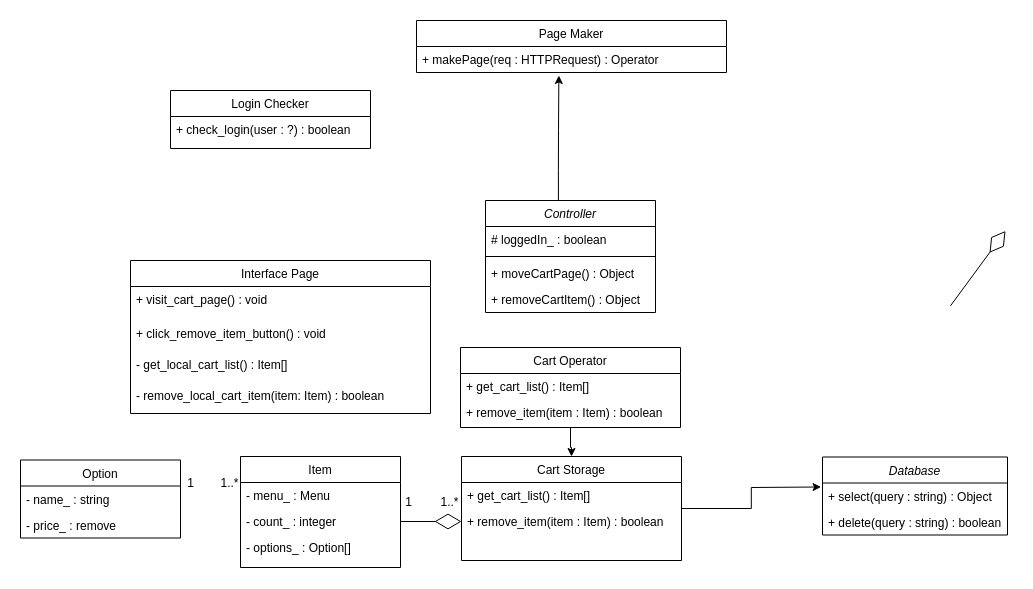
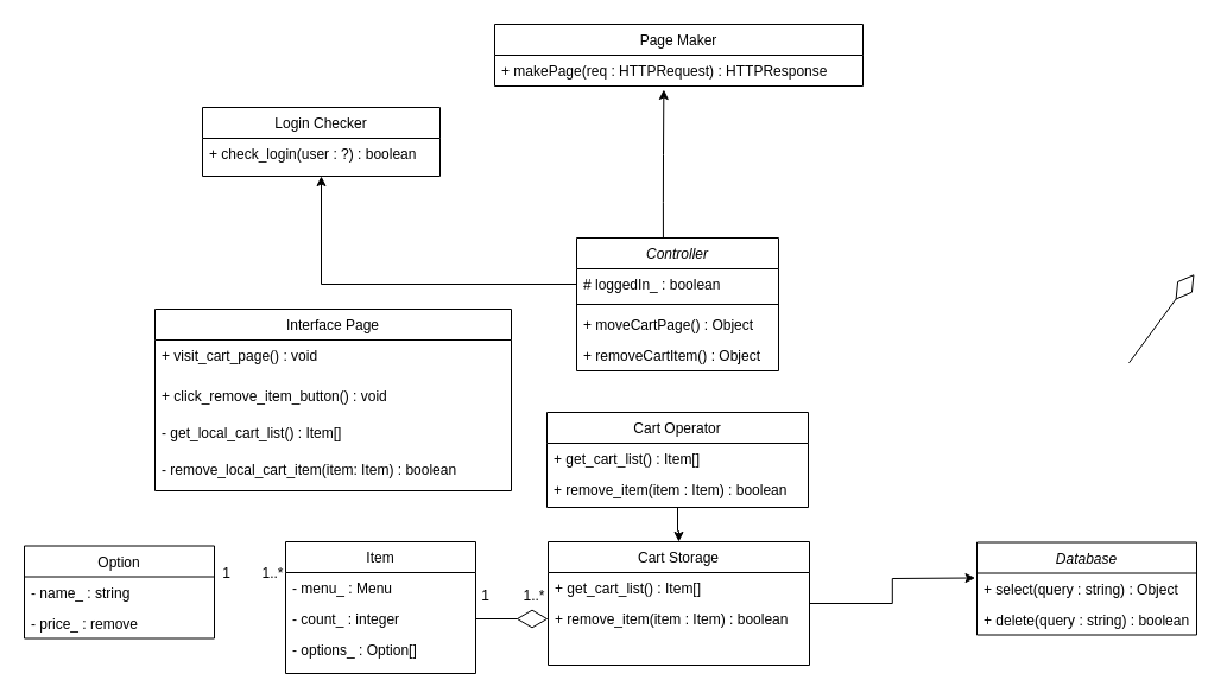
  <mxCell id="0" />
  <mxCell id="1" parent="0" />
  <mxCell id="2" value="Controller" style="swimlane;fontStyle=2;align=center;verticalAlign=top;childLayout=stackLayout;horizontal=1;startSize=26;horizontalStack=0;resizeParent=1;resizeLast=0;collapsible=1;marginBottom=0;rounded=0;shadow=0;strokeWidth=1;" vertex="1" parent="1"><mxGeometry x="485" y="200" width="170" height="112" as="geometry"><mxRectangle x="220" y="120" width="160" height="26" as="alternateBounds" /></mxGeometry></mxCell>
  <mxCell id="3" value="# loggedIn_ : boolean" style="text;align=left;verticalAlign=top;spacingLeft=4;spacingRight=4;overflow=hidden;rotatable=0;points=[[0,0.5],[1,0.5]];portConstraint=eastwest;" vertex="1" parent="2"><mxGeometry y="26" width="170" height="26" as="geometry" /></mxCell>
  <mxCell id="4" value="" style="line;html=1;strokeWidth=1;align=left;verticalAlign=middle;spacingTop=-1;spacingLeft=3;spacingRight=3;rotatable=0;labelPosition=right;points=[];portConstraint=eastwest;" vertex="1" parent="2"><mxGeometry y="52" width="170" height="8" as="geometry" /></mxCell>
  <mxCell id="5" value="+ moveCartPage() : Object" style="text;align=left;verticalAlign=top;spacingLeft=4;spacingRight=4;overflow=hidden;rotatable=0;points=[[0,0.5],[1,0.5]];portConstraint=eastwest;" vertex="1" parent="2"><mxGeometry y="60" width="170" height="26" as="geometry" /></mxCell>
  <mxCell id="6" value="+ removeCartItem() : Object" style="text;align=left;verticalAlign=top;spacingLeft=4;spacingRight=4;overflow=hidden;rotatable=0;points=[[0,0.5],[1,0.5]];portConstraint=eastwest;" vertex="1" parent="2"><mxGeometry y="86" width="170" height="26" as="geometry" /></mxCell>
  <mxCell id="7" value="Page Maker" style="swimlane;fontStyle=0;align=center;verticalAlign=top;childLayout=stackLayout;horizontal=1;startSize=26;horizontalStack=0;resizeParent=1;resizeLast=0;collapsible=1;marginBottom=0;rounded=0;shadow=0;strokeWidth=1;" vertex="1" parent="1"><mxGeometry x="416" y="20" width="310" height="52" as="geometry"><mxRectangle x="550" y="140" width="160" height="26" as="alternateBounds" /></mxGeometry></mxCell>
- <mxCell id="8" value="+ makePage(req : HTTPRequest) : Operator" style="text;align=left;verticalAlign=top;spacingLeft=4;spacingRight=4;overflow=hidden;rotatable=0;points=[[0,0.5],[1,0.5]];portConstraint=eastwest;" vertex="1" parent="7"><mxGeometry y="26" width="310" height="26" as="geometry" /></mxCell>
+ <mxCell id="8" value="+ makePage(req : HTTPRequest) : HTTPResponse" style="text;align=left;verticalAlign=top;spacingLeft=4;spacingRight=4;overflow=hidden;rotatable=0;points=[[0,0.5],[1,0.5]];portConstraint=eastwest;" vertex="1" parent="7"><mxGeometry y="26" width="310" height="26" as="geometry" /></mxCell>
  <mxCell id="9" value="Login Checker" style="swimlane;fontStyle=0;align=center;verticalAlign=top;childLayout=stackLayout;horizontal=1;startSize=26;horizontalStack=0;resizeParent=1;resizeLast=0;collapsible=1;marginBottom=0;rounded=0;shadow=0;strokeWidth=1;" vertex="1" parent="1"><mxGeometry x="170" y="90" width="200" height="58" as="geometry"><mxRectangle x="550" y="140" width="160" height="26" as="alternateBounds" /></mxGeometry></mxCell>
  <mxCell id="10" value="+ check_login(user : ?) : boolean" style="text;align=left;verticalAlign=top;spacingLeft=4;spacingRight=4;overflow=hidden;rotatable=0;points=[[0,0.5],[1,0.5]];portConstraint=eastwest;" vertex="1" parent="9"><mxGeometry y="26" width="200" height="26" as="geometry" /></mxCell>
  <mxCell id="11" style="edgeStyle=orthogonalEdgeStyle;rounded=0;orthogonalLoop=1;jettySize=auto;html=1;exitX=0.5;exitY=1;exitDx=0;exitDy=0;entryX=0.5;entryY=0;entryDx=0;entryDy=0;" edge="1" parent="1"><mxGeometry relative="1" as="geometry"><mxPoint x="880" y="148" as="sourcePoint" /></mxGeometry></mxCell>
  <mxCell id="12" style="edgeStyle=orthogonalEdgeStyle;rounded=0;orthogonalLoop=1;jettySize=auto;html=1;entryX=0.5;entryY=0;entryDx=0;entryDy=0;" edge="1" parent="1" source="13" target="27"><mxGeometry relative="1" as="geometry" /></mxCell>
  <mxCell id="13" value="Cart Operator" style="swimlane;fontStyle=0;align=center;verticalAlign=top;childLayout=stackLayout;horizontal=1;startSize=26;horizontalStack=0;resizeParent=1;resizeLast=0;collapsible=1;marginBottom=0;rounded=0;shadow=0;strokeWidth=1;" vertex="1" parent="1"><mxGeometry x="460" y="347" width="220" height="80" as="geometry"><mxRectangle x="530" y="437" width="160" height="26" as="alternateBounds" /></mxGeometry></mxCell>
  <mxCell id="14" value="+ get_cart_list() : Item[]" style="text;align=left;verticalAlign=top;spacingLeft=4;spacingRight=4;overflow=hidden;rotatable=0;points=[[0,0.5],[1,0.5]];portConstraint=eastwest;" vertex="1" parent="13"><mxGeometry y="26" width="220" height="26" as="geometry" /></mxCell>
  <mxCell id="15" value="+ remove_item(item : Item) : boolean" style="text;align=left;verticalAlign=top;spacingLeft=4;spacingRight=4;overflow=hidden;rotatable=0;points=[[0,0.5],[1,0.5]];portConstraint=eastwest;" vertex="1" parent="13"><mxGeometry y="52" width="220" height="26" as="geometry" /></mxCell>
  <mxCell id="16" value="Interface Page" style="swimlane;fontStyle=0;align=center;verticalAlign=top;childLayout=stackLayout;horizontal=1;startSize=26;horizontalStack=0;resizeParent=1;resizeLast=0;collapsible=1;marginBottom=0;rounded=0;shadow=0;strokeWidth=1;" vertex="1" parent="1"><mxGeometry x="130" y="260" width="300" height="153" as="geometry"><mxRectangle x="510" y="10" width="160" height="26" as="alternateBounds" /></mxGeometry></mxCell>
  <mxCell id="17" value="+ visit_cart_page() : void&#10;" style="text;align=left;verticalAlign=top;spacingLeft=4;spacingRight=4;overflow=hidden;rotatable=0;points=[[0,0.5],[1,0.5]];portConstraint=eastwest;" vertex="1" parent="16"><mxGeometry y="26" width="300" height="34" as="geometry" /></mxCell>
  <mxCell id="18" value="+ click_remove_item_button() : void" style="text;align=left;verticalAlign=top;spacingLeft=4;spacingRight=4;overflow=hidden;rotatable=0;points=[[0,0.5],[1,0.5]];portConstraint=eastwest;" vertex="1" parent="16"><mxGeometry y="60" width="300" height="31" as="geometry" /></mxCell>
  <mxCell id="19" value="- get_local_cart_list() : Item[]" style="text;align=left;verticalAlign=top;spacingLeft=4;spacingRight=4;overflow=hidden;rotatable=0;points=[[0,0.5],[1,0.5]];portConstraint=eastwest;" vertex="1" parent="16"><mxGeometry y="91" width="300" height="31" as="geometry" /></mxCell>
  <mxCell id="20" value="- remove_local_cart_item(item: Item) : boolean" style="text;align=left;verticalAlign=top;spacingLeft=4;spacingRight=4;overflow=hidden;rotatable=0;points=[[0,0.5],[1,0.5]];portConstraint=eastwest;" vertex="1" parent="16"><mxGeometry y="122" width="300" height="31" as="geometry" /></mxCell>
  <mxCell id="21" style="edgeStyle=orthogonalEdgeStyle;rounded=0;orthogonalLoop=1;jettySize=auto;html=1;entryX=0.456;entryY=1.115;entryDx=0;entryDy=0;entryPerimeter=0;exitX=0.429;exitY=0;exitDx=0;exitDy=0;exitPerimeter=0;" edge="1" parent="1" source="2"><mxGeometry relative="1" as="geometry"><Array as="points"><mxPoint x="558" y="170" /><mxPoint x="558" y="170" /><mxPoint x="558" y="130" /><mxPoint x="558" y="130" /></Array><mxPoint x="561" y="170" as="sourcePoint" /><mxPoint x="558.36" y="74.99" as="targetPoint" /></mxGeometry></mxCell>
  <mxCell id="22" value="Database" style="swimlane;fontStyle=2;align=center;verticalAlign=top;childLayout=stackLayout;horizontal=1;startSize=26;horizontalStack=0;resizeParent=1;resizeLast=0;collapsible=1;marginBottom=0;rounded=0;shadow=0;strokeWidth=1;" vertex="1" parent="1"><mxGeometry x="822" y="456.5" width="185" height="78" as="geometry"><mxRectangle x="220" y="120" width="160" height="26" as="alternateBounds" /></mxGeometry></mxCell>
  <mxCell id="23" value="+ select(query : string) : Object" style="text;align=left;verticalAlign=top;spacingLeft=4;spacingRight=4;overflow=hidden;rotatable=0;points=[[0,0.5],[1,0.5]];portConstraint=eastwest;" vertex="1" parent="22"><mxGeometry y="26" width="185" height="26" as="geometry" /></mxCell>
  <mxCell id="24" value="+ delete(query : string) : boolean" style="text;align=left;verticalAlign=top;spacingLeft=4;spacingRight=4;overflow=hidden;rotatable=0;points=[[0,0.5],[1,0.5]];portConstraint=eastwest;" vertex="1" parent="22"><mxGeometry y="52" width="185" height="26" as="geometry" /></mxCell>
+ <mxCell id="25" style="edgeStyle=orthogonalEdgeStyle;rounded=0;orthogonalLoop=1;jettySize=auto;html=1;entryX=0.5;entryY=1;entryDx=0;entryDy=0;" edge="1" parent="1" source="3" target="9"><mxGeometry relative="1" as="geometry" /></mxCell>
  <mxCell id="26" style="edgeStyle=orthogonalEdgeStyle;rounded=0;orthogonalLoop=1;jettySize=auto;html=1;entryX=-0.024;entryY=0.923;entryDx=0;entryDy=0;entryPerimeter=0;" edge="1" parent="1" source="27"><mxGeometry relative="1" as="geometry"><mxPoint x="820.56" y="486.498" as="targetPoint" /></mxGeometry></mxCell>
  <mxCell id="27" value="Cart Storage" style="swimlane;fontStyle=0;align=center;verticalAlign=top;childLayout=stackLayout;horizontal=1;startSize=26;horizontalStack=0;resizeParent=1;resizeLast=0;collapsible=1;marginBottom=0;rounded=0;shadow=0;strokeWidth=1;" vertex="1" parent="1"><mxGeometry x="461" y="456" width="220" height="104" as="geometry"><mxRectangle x="510" y="10" width="160" height="26" as="alternateBounds" /></mxGeometry></mxCell>
  <mxCell id="28" value="+ get_cart_list() : Item[]" style="text;align=left;verticalAlign=top;spacingLeft=4;spacingRight=4;overflow=hidden;rotatable=0;points=[[0,0.5],[1,0.5]];portConstraint=eastwest;" vertex="1" parent="27"><mxGeometry y="26" width="220" height="26" as="geometry" /></mxCell>
  <mxCell id="29" value="+ remove_item(item : Item) : boolean" style="text;align=left;verticalAlign=top;spacingLeft=4;spacingRight=4;overflow=hidden;rotatable=0;points=[[0,0.5],[1,0.5]];portConstraint=eastwest;" vertex="1" parent="27"><mxGeometry y="52" width="220" height="26" as="geometry" /></mxCell>
  <mxCell id="30" value="Item" style="swimlane;fontStyle=0;align=center;verticalAlign=top;childLayout=stackLayout;horizontal=1;startSize=26;horizontalStack=0;resizeParent=1;resizeLast=0;collapsible=1;marginBottom=0;rounded=0;shadow=0;strokeWidth=1;" vertex="1" parent="1"><mxGeometry x="240" y="456" width="160" height="111" as="geometry"><mxRectangle x="510" y="10" width="160" height="26" as="alternateBounds" /></mxGeometry></mxCell>
  <mxCell id="31" value="- menu_ : Menu" style="text;align=left;verticalAlign=top;spacingLeft=4;spacingRight=4;overflow=hidden;rotatable=0;points=[[0,0.5],[1,0.5]];portConstraint=eastwest;" vertex="1" parent="30"><mxGeometry y="26" width="160" height="26" as="geometry" /></mxCell>
  <mxCell id="32" value="- count_ : integer" style="text;align=left;verticalAlign=top;spacingLeft=4;spacingRight=4;overflow=hidden;rotatable=0;points=[[0,0.5],[1,0.5]];portConstraint=eastwest;" vertex="1" parent="30"><mxGeometry y="52" width="160" height="26" as="geometry" /></mxCell>
  <mxCell id="33" value="- options_ : Option[]" style="text;align=left;verticalAlign=top;spacingLeft=4;spacingRight=4;overflow=hidden;rotatable=0;points=[[0,0.5],[1,0.5]];portConstraint=eastwest;" vertex="1" parent="30"><mxGeometry y="78" width="160" height="26" as="geometry" /></mxCell>
  <mxCell id="34" value="Option" style="swimlane;fontStyle=0;align=center;verticalAlign=top;childLayout=stackLayout;horizontal=1;startSize=26;horizontalStack=0;resizeParent=1;resizeLast=0;collapsible=1;marginBottom=0;rounded=0;shadow=0;strokeWidth=1;" vertex="1" parent="1"><mxGeometry x="20" y="459.5" width="160" height="78" as="geometry"><mxRectangle x="510" y="10" width="160" height="26" as="alternateBounds" /></mxGeometry></mxCell>
  <mxCell id="35" value="- name_ : string" style="text;align=left;verticalAlign=top;spacingLeft=4;spacingRight=4;overflow=hidden;rotatable=0;points=[[0,0.5],[1,0.5]];portConstraint=eastwest;" vertex="1" parent="34"><mxGeometry y="26" width="160" height="26" as="geometry" /></mxCell>
  <mxCell id="36" value="- price_ : remove" style="text;align=left;verticalAlign=top;spacingLeft=4;spacingRight=4;overflow=hidden;rotatable=0;points=[[0,0.5],[1,0.5]];portConstraint=eastwest;" vertex="1" parent="34"><mxGeometry y="52" width="160" height="26" as="geometry" /></mxCell>
  <mxCell id="37" value="" style="endArrow=diamondThin;endFill=0;endSize=24;html=1;exitX=1;exitY=0.5;exitDx=0;exitDy=0;entryX=0;entryY=0.5;entryDx=0;entryDy=0;" edge="1" parent="1" source="32" target="29"><mxGeometry width="160" relative="1" as="geometry"><mxPoint x="270.32" y="388.998" as="sourcePoint" /><mxPoint x="370" y="388.82" as="targetPoint" /></mxGeometry></mxCell>
  <mxCell id="38" value="" style="endArrow=diamondThin;endFill=0;endSize=24;html=1;exitX=0;exitY=0.5;exitDx=0;exitDy=0;entryX=1;entryY=0.5;entryDx=0;entryDy=0;" edge="1" parent="1"><mxGeometry width="160" relative="1" as="geometry"><mxPoint x="950" y="305.338" as="sourcePoint" /><mxPoint x="1005" y="230.5" as="targetPoint" /></mxGeometry></mxCell>
  <mxCell id="39" value="1..*" style="text;html=1;align=center;verticalAlign=middle;resizable=0;points=[];autosize=1;strokeColor=none;" vertex="1" parent="1"><mxGeometry x="434" y="492" width="30" height="20" as="geometry" /></mxCell>
  <mxCell id="40" value="1" style="text;html=1;align=center;verticalAlign=middle;resizable=0;points=[];autosize=1;strokeColor=none;" vertex="1" parent="1"><mxGeometry x="398" y="492" width="20" height="20" as="geometry" /></mxCell>
  <mxCell id="41" value="1..*" style="text;html=1;align=center;verticalAlign=middle;resizable=0;points=[];autosize=1;strokeColor=none;" vertex="1" parent="1"><mxGeometry x="214" y="473" width="30" height="20" as="geometry" /></mxCell>
  <mxCell id="42" value="1" style="text;html=1;align=center;verticalAlign=middle;resizable=0;points=[];autosize=1;strokeColor=none;" vertex="1" parent="1"><mxGeometry x="180" y="473" width="20" height="20" as="geometry" /></mxCell>
